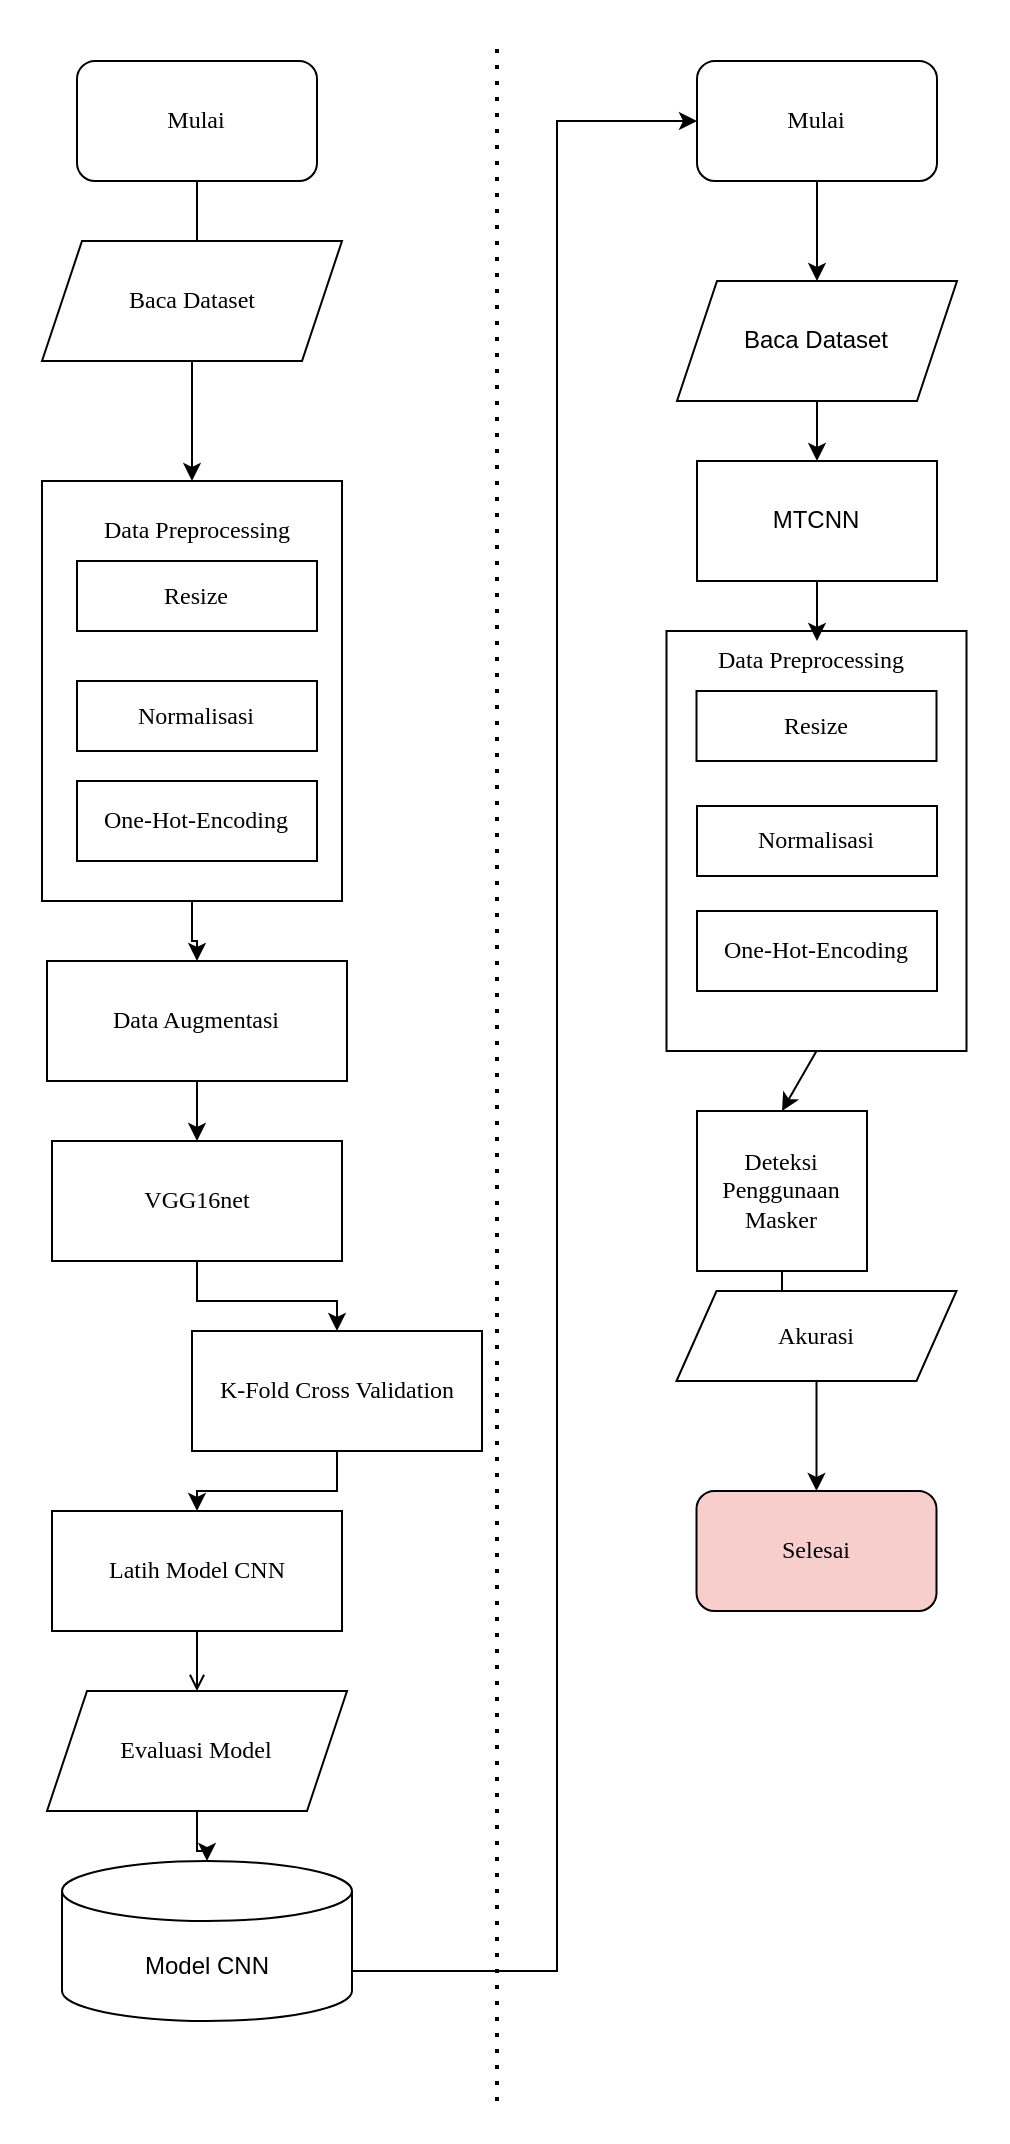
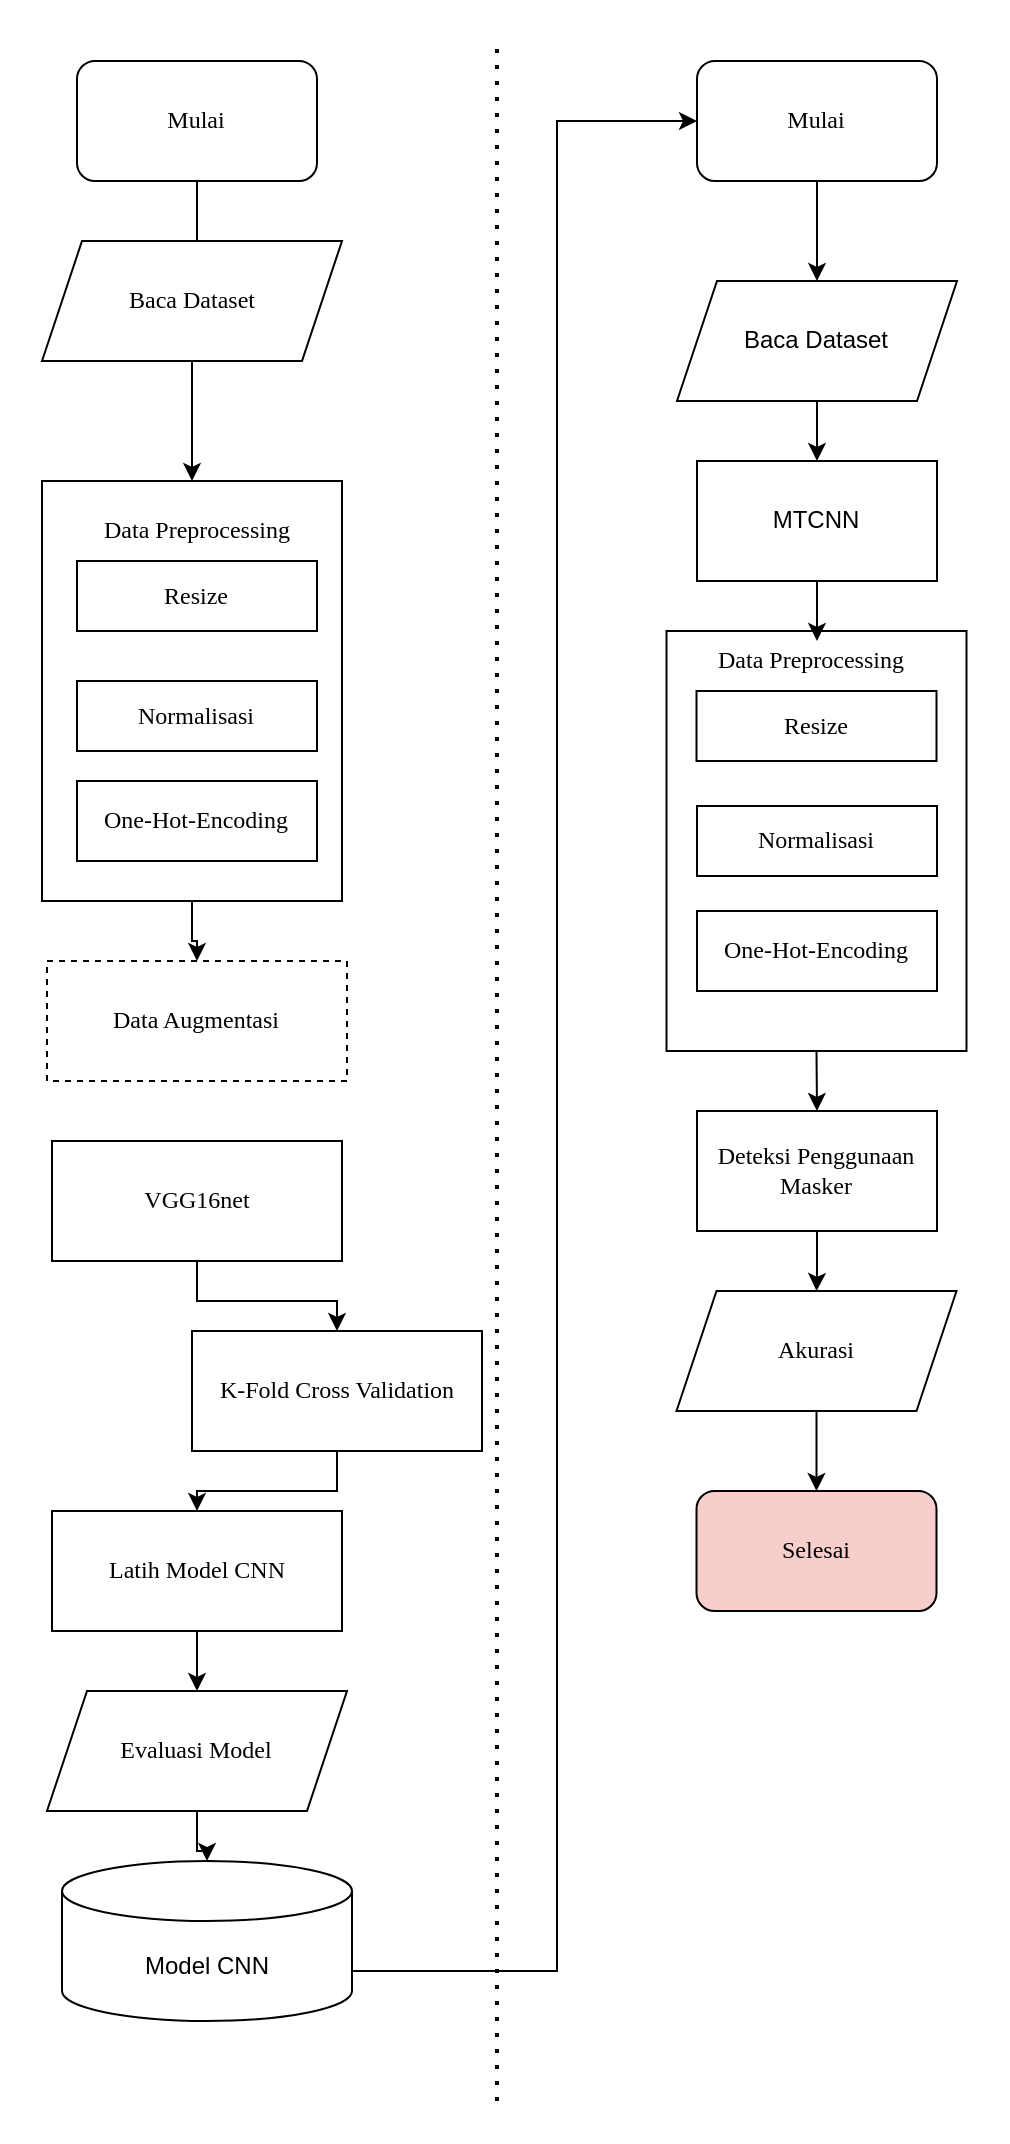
  <mxCell id="0" />
  <mxCell id="1" parent="0" />
  <mxCell id="2" value="Mulai" style="rounded=1;whiteSpace=wrap;html=1;fontFamily=Times New Roman;" vertex="1" parent="1"><mxGeometry x="38" y="30" width="120" height="60" as="geometry" /></mxCell>
  <mxCell id="3" value="" style="endArrow=classic;html=1;rounded=0;exitX=0.5;exitY=1;exitDx=0;exitDy=0;fontFamily=Times New Roman;" edge="1" parent="1" source="2"><mxGeometry width="50" height="50" relative="1" as="geometry"><mxPoint x="138" y="170" as="sourcePoint" /><mxPoint x="98" y="140" as="targetPoint" /></mxGeometry></mxCell>
  <mxCell id="4" style="edgeStyle=orthogonalEdgeStyle;rounded=0;orthogonalLoop=1;jettySize=auto;html=1;entryX=0.5;entryY=0;entryDx=0;entryDy=0;" edge="1" parent="1" source="5" target="7"><mxGeometry relative="1" as="geometry" /></mxCell>
  <mxCell id="5" value="Baca Dataset" style="shape=parallelogram;perimeter=parallelogramPerimeter;whiteSpace=wrap;html=1;fixedSize=1;fontFamily=Times New Roman;" vertex="1" parent="1"><mxGeometry x="20.5" y="120" width="150" height="60" as="geometry" /></mxCell>
  <mxCell id="6" value="" style="edgeStyle=orthogonalEdgeStyle;rounded=0;orthogonalLoop=1;jettySize=auto;html=1;fontFamily=Times New Roman;" edge="1" parent="1" source="7" target="13"><mxGeometry relative="1" as="geometry" /></mxCell>
  <mxCell id="7" value="" style="whiteSpace=wrap;html=1;fontFamily=Times New Roman;" vertex="1" parent="1"><mxGeometry x="20.5" y="240" width="150" height="210" as="geometry" /></mxCell>
  <mxCell id="8" value="Data Preprocessing" style="text;html=1;strokeColor=none;fillColor=none;align=center;verticalAlign=middle;whiteSpace=wrap;rounded=0;fontFamily=Times New Roman;" vertex="1" parent="1"><mxGeometry x="35.5" y="250" width="125" height="30" as="geometry" /></mxCell>
  <mxCell id="9" value="Normalisasi" style="rounded=0;whiteSpace=wrap;html=1;fontFamily=Times New Roman;" vertex="1" parent="1"><mxGeometry x="38" y="340" width="120" height="35" as="geometry" /></mxCell>
  <mxCell id="10" value="One-Hot-Encoding" style="rounded=0;whiteSpace=wrap;html=1;fontFamily=Times New Roman;" vertex="1" parent="1"><mxGeometry x="38" y="390" width="120" height="40" as="geometry" /></mxCell>
  <mxCell id="11" value="Resize" style="rounded=0;whiteSpace=wrap;html=1;fontFamily=Times New Roman;" vertex="1" parent="1"><mxGeometry x="38" y="280" width="120" height="35" as="geometry" /></mxCell>
- <mxCell id="12" value="" style="edgeStyle=orthogonalEdgeStyle;rounded=0;orthogonalLoop=1;jettySize=auto;html=1;" edge="1" parent="1" source="13" target="42"><mxGeometry relative="1" as="geometry" /></mxCell>
- <mxCell id="13" value="Data Augmentasi" style="whiteSpace=wrap;html=1;fontFamily=Times New Roman;" vertex="1" parent="1"><mxGeometry x="23" y="480" width="150" height="60" as="geometry" /></mxCell>
+ <mxCell id="13" value="Data Augmentasi" style="whiteSpace=wrap;html=1;fontFamily=Times New Roman;dashed=1;" vertex="1" parent="1"><mxGeometry x="23" y="480" width="150" height="60" as="geometry" /></mxCell>
  <mxCell id="14" style="edgeStyle=orthogonalEdgeStyle;rounded=0;orthogonalLoop=1;jettySize=auto;html=1;entryX=0.5;entryY=0;entryDx=0;entryDy=0;" edge="1" parent="1" source="15" target="17"><mxGeometry relative="1" as="geometry" /></mxCell>
  <mxCell id="15" value="K-Fold Cross Validation" style="whiteSpace=wrap;html=1;fontFamily=Times New Roman;" vertex="1" parent="1"><mxGeometry x="95.5" y="665" width="145" height="60" as="geometry" /></mxCell>
- <mxCell id="16" value="" style="edgeStyle=orthogonalEdgeStyle;rounded=0;orthogonalLoop=1;jettySize=auto;html=1;endArrow=open;" edge="1" parent="1" source="17" target="19"><mxGeometry relative="1" as="geometry" /></mxCell>
+ <mxCell id="16" value="" style="edgeStyle=orthogonalEdgeStyle;rounded=0;orthogonalLoop=1;jettySize=auto;html=1;" edge="1" parent="1" source="17" target="19"><mxGeometry relative="1" as="geometry" /></mxCell>
  <mxCell id="17" value="Latih Model CNN" style="whiteSpace=wrap;html=1;fontFamily=Times New Roman;" vertex="1" parent="1"><mxGeometry x="25.5" y="755" width="145" height="60" as="geometry" /></mxCell>
  <mxCell id="18" value="" style="edgeStyle=orthogonalEdgeStyle;rounded=0;orthogonalLoop=1;jettySize=auto;html=1;" edge="1" parent="1" source="19" target="21"><mxGeometry relative="1" as="geometry" /></mxCell>
  <mxCell id="19" value="Evaluasi Model" style="shape=parallelogram;perimeter=parallelogramPerimeter;whiteSpace=wrap;html=1;fixedSize=1;fontFamily=Times New Roman;" vertex="1" parent="1"><mxGeometry x="23" y="845" width="150" height="60" as="geometry" /></mxCell>
  <mxCell id="20" style="edgeStyle=orthogonalEdgeStyle;rounded=0;orthogonalLoop=1;jettySize=auto;html=1;entryX=0;entryY=0.5;entryDx=0;entryDy=0;" edge="1" parent="1" source="21" target="24"><mxGeometry relative="1" as="geometry"><Array as="points"><mxPoint x="278" y="985" /><mxPoint x="278" y="60" /></Array></mxGeometry></mxCell>
  <mxCell id="21" value="Model CNN" style="shape=cylinder3;whiteSpace=wrap;html=1;boundedLbl=1;backgroundOutline=1;size=15;" vertex="1" parent="1"><mxGeometry x="30.5" y="930" width="145" height="80" as="geometry" /></mxCell>
  <mxCell id="22" value="" style="endArrow=none;dashed=1;html=1;dashPattern=1 3;strokeWidth=2;rounded=0;" edge="1" parent="1"><mxGeometry width="50" height="50" relative="1" as="geometry"><mxPoint x="248" y="1050" as="sourcePoint" /><mxPoint x="248" y="20" as="targetPoint" /></mxGeometry></mxCell>
  <mxCell id="23" value="" style="edgeStyle=orthogonalEdgeStyle;rounded=0;orthogonalLoop=1;jettySize=auto;html=1;" edge="1" parent="1" source="24"><mxGeometry relative="1" as="geometry"><mxPoint x="408" y="140" as="targetPoint" /></mxGeometry></mxCell>
  <mxCell id="24" value="Mulai" style="rounded=1;whiteSpace=wrap;html=1;fontFamily=Times New Roman;" vertex="1" parent="1"><mxGeometry x="348" y="30" width="120" height="60" as="geometry" /></mxCell>
  <mxCell id="25" value="" style="edgeStyle=orthogonalEdgeStyle;rounded=0;orthogonalLoop=1;jettySize=auto;html=1;" edge="1" parent="1" source="26" target="38"><mxGeometry relative="1" as="geometry" /></mxCell>
  <mxCell id="26" value="Baca Dataset" style="shape=parallelogram;perimeter=parallelogramPerimeter;whiteSpace=wrap;html=1;fixedSize=1;" vertex="1" parent="1"><mxGeometry x="338" y="140" width="140" height="60" as="geometry" /></mxCell>
  <mxCell id="27" value="Data Preprocessing" style="text;html=1;strokeColor=none;fillColor=none;align=center;verticalAlign=middle;whiteSpace=wrap;rounded=0;fontFamily=Times New Roman;" vertex="1" parent="1"><mxGeometry x="345.25" y="315" width="125" height="30" as="geometry" /></mxCell>
  <mxCell id="28" value="" style="whiteSpace=wrap;html=1;fontFamily=Times New Roman;verticalAlign=middle;" vertex="1" parent="1"><mxGeometry x="332.75" y="315" width="150" height="210" as="geometry" /></mxCell>
  <mxCell id="29" value="Normalisasi" style="rounded=0;whiteSpace=wrap;html=1;fontFamily=Times New Roman;" vertex="1" parent="1"><mxGeometry x="348" y="402.5" width="120" height="35" as="geometry" /></mxCell>
  <mxCell id="30" value="Resize" style="rounded=0;whiteSpace=wrap;html=1;fontFamily=Times New Roman;" vertex="1" parent="1"><mxGeometry x="347.75" y="345" width="120" height="35" as="geometry" /></mxCell>
  <mxCell id="31" value="One-Hot-Encoding" style="rounded=0;whiteSpace=wrap;html=1;fontFamily=Times New Roman;" vertex="1" parent="1"><mxGeometry x="348" y="455" width="120" height="40" as="geometry" /></mxCell>
  <mxCell id="32" value="" style="edgeStyle=orthogonalEdgeStyle;rounded=0;orthogonalLoop=1;jettySize=auto;html=1;" edge="1" parent="1" source="33" target="35"><mxGeometry relative="1" as="geometry" /></mxCell>
- <mxCell id="33" value="Deteksi Penggunaan&lt;br&gt;Masker" style="whiteSpace=wrap;html=1;fontFamily=Times New Roman;" vertex="1" parent="1"><mxGeometry x="348" y="555" width="85" height="80" as="geometry" /></mxCell>
+ <mxCell id="33" value="Deteksi Penggunaan&lt;br&gt;Masker" style="whiteSpace=wrap;html=1;fontFamily=Times New Roman;" vertex="1" parent="1"><mxGeometry x="348" y="555" width="120" height="60" as="geometry" /></mxCell>
  <mxCell id="34" value="" style="edgeStyle=orthogonalEdgeStyle;rounded=0;orthogonalLoop=1;jettySize=auto;html=1;" edge="1" parent="1" source="35" target="36"><mxGeometry relative="1" as="geometry" /></mxCell>
- <mxCell id="35" value="Akurasi" style="shape=parallelogram;perimeter=parallelogramPerimeter;whiteSpace=wrap;html=1;fixedSize=1;fontFamily=Times New Roman;" vertex="1" parent="1"><mxGeometry x="337.75" y="645" width="140" height="45" as="geometry" /></mxCell>
+ <mxCell id="35" value="Akurasi" style="shape=parallelogram;perimeter=parallelogramPerimeter;whiteSpace=wrap;html=1;fixedSize=1;fontFamily=Times New Roman;" vertex="1" parent="1"><mxGeometry x="337.75" y="645" width="140" height="60" as="geometry" /></mxCell>
  <mxCell id="36" value="Selesai" style="rounded=1;whiteSpace=wrap;html=1;fontFamily=Times New Roman;fillColor=#f8cecc;" vertex="1" parent="1"><mxGeometry x="347.75" y="745" width="120" height="60" as="geometry" /></mxCell>
  <mxCell id="37" value="Data Preprocessing" style="text;html=1;strokeColor=none;fillColor=none;align=center;verticalAlign=middle;whiteSpace=wrap;rounded=0;fontFamily=Times New Roman;" vertex="1" parent="1"><mxGeometry x="342.75" y="315" width="125" height="30" as="geometry" /></mxCell>
  <mxCell id="38" value="MTCNN" style="rounded=0;whiteSpace=wrap;html=1;" vertex="1" parent="1"><mxGeometry x="348" y="230" width="120" height="60" as="geometry" /></mxCell>
  <mxCell id="39" value="" style="endArrow=classic;html=1;rounded=0;exitX=0.5;exitY=1;exitDx=0;exitDy=0;" edge="1" parent="1" source="38"><mxGeometry width="50" height="50" relative="1" as="geometry"><mxPoint x="548" y="310" as="sourcePoint" /><mxPoint x="408" y="320" as="targetPoint" /></mxGeometry></mxCell>
  <mxCell id="40" value="" style="endArrow=classic;html=1;rounded=0;exitX=0.5;exitY=1;exitDx=0;exitDy=0;entryX=0.5;entryY=0;entryDx=0;entryDy=0;" edge="1" parent="1" source="28" target="33"><mxGeometry width="50" height="50" relative="1" as="geometry"><mxPoint x="518" y="580" as="sourcePoint" /><mxPoint x="568" y="530" as="targetPoint" /></mxGeometry></mxCell>
  <mxCell id="41" value="" style="edgeStyle=orthogonalEdgeStyle;rounded=0;orthogonalLoop=1;jettySize=auto;html=1;" edge="1" parent="1" source="42" target="15"><mxGeometry relative="1" as="geometry" /></mxCell>
  <mxCell id="42" value="VGG16net" style="whiteSpace=wrap;html=1;fontFamily=Times New Roman;" vertex="1" parent="1"><mxGeometry x="25.5" y="570" width="145" height="60" as="geometry" /></mxCell>
